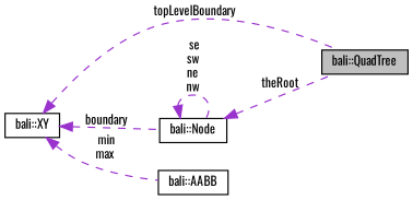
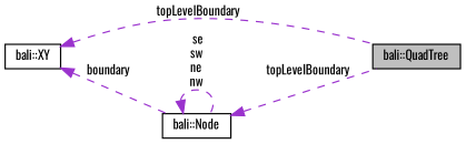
  digraph {
    fontname=Oswald
    rankdir=LR
    node [color=black fillcolor=white fontname=Oswald fontsize=10 shape=record style=filled]
    edge [color=darkorchid3 dir=back fontname=Oswald fontsize=10 labelfontname=Helvetica labelfontsize=10 style=dashed]
    n1 [fillcolor=grey75 fontcolor=black height=0.2 label="bali::QuadTree" width=0.4]
    n2 [height=0.2 label="bali::Node" width=0.4]
-   n3 [height=0.2 label="bali::AABB" width=0.4]
    n4 [height=0.2 label="bali::XY" width=0.4]
-   n2 -> n1 [label=" theRoot"]
+   n2 -> n1 [label=" topLevelBoundary"]
    n2 -> n2 [label=" se\nsw\nne\nnw"]
    n4 -> n1 [label=" topLevelBoundary"]
    n4 -> n2 [label=" boundary"]
-   n4 -> n3 [label=" min\nmax"]
  }
